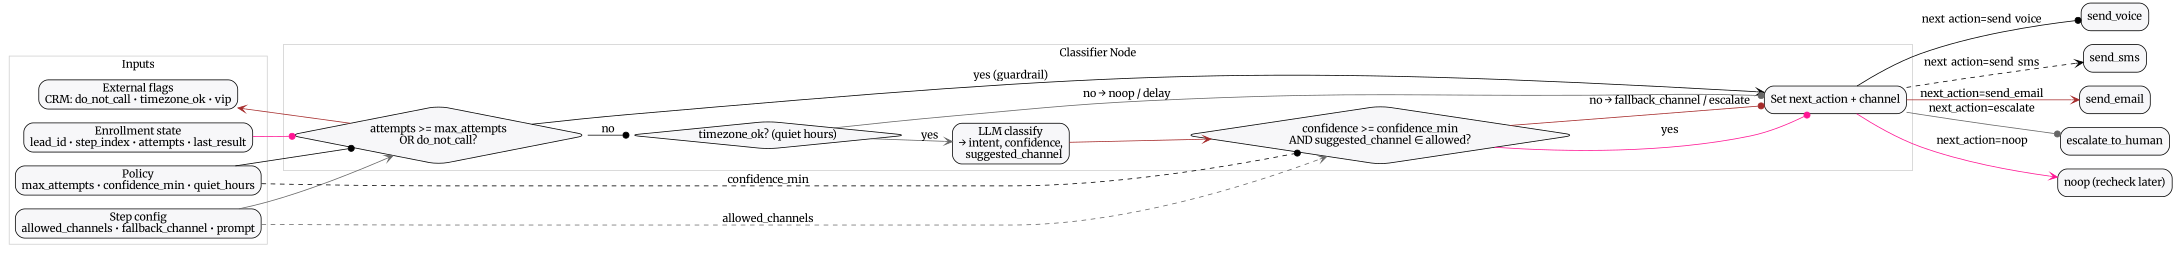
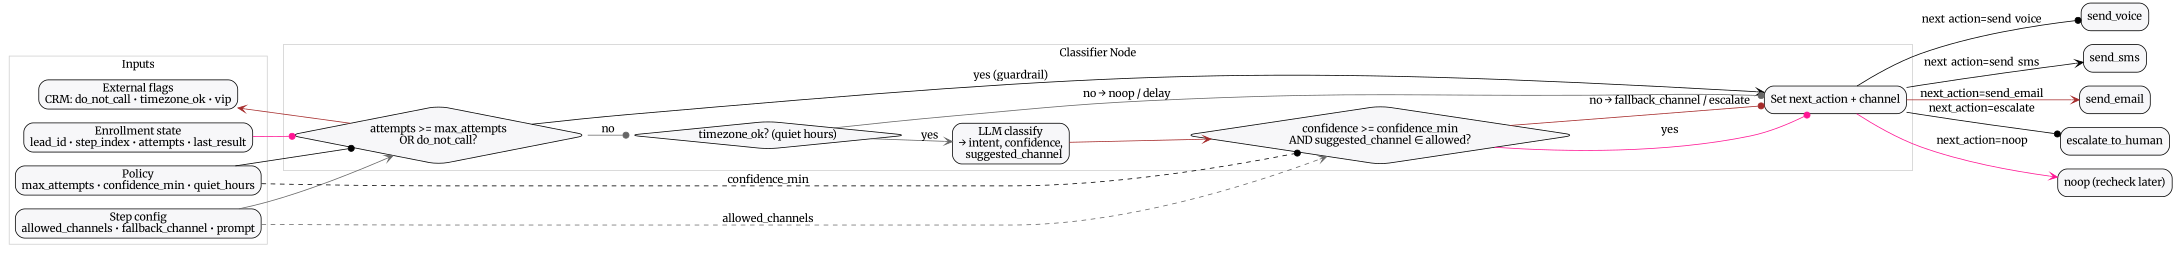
  digraph {
    fontname=Merriweather
    rankdir=LR
    node [color="#999" fillcolor="#f7f7f9" fontname=Merriweather shape=box style="rounded,filled"]
    edge [arrowhead=dot color=black fontname=Merriweather]
    n1 [label="Enrollment state\nlead_id • step_index • attempts • last_result"]
    n2 [label="Step config\nallowed_channels • fallback_channel • prompt"]
    n3 [label="Policy\nmax_attempts • confidence_min • quiet_hours"]
    n4 [label="External flags\nCRM: do_not_call • timezone_ok • vip"]
    n5 [label="attempts >= max_attempts\nOR do_not_call?" shape=diamond]
    n6 [label="timezone_ok? (quiet hours)" shape=diamond]
    n7 [label="LLM classify\n→ intent, confidence,\n   suggested_channel"]
    n8 [label="confidence >= confidence_min\nAND suggested_channel ∈ allowed?" shape=diamond]
    n9 [label="Set next_action + channel"]
    n10 [label=send_voice]
    n11 [label=send_sms]
    n12 [label=send_email]
    n13 [label=escalate_to_human]
    n14 [label="noop (recheck later)"]
    subgraph cluster_1 {
      color="#cfcfcf"
      label=Inputs
      n1
      n2
      n3
      n4
    }
    subgraph cluster_2 {
      color="#cfcfcf"
      label="Classifier Node"
      n5
      n6
      n7
      n8
      n9
    }
    n1 -> n5 [color=deeppink]
    n2 -> n5 [arrowhead=vee color=gray40]
    n2 -> n8 [arrowhead=vee color=gray40 label=allowed_channels style=dashed]
    n3 -> n5
    n3 -> n8 [label=confidence_min style=dashed]
    n5 -> n4 [arrowhead=vee color=brown]
-   n5 -> n6 [label=no]
+   n5 -> n6 [color=gray40 label=no]
    n5 -> n9 [arrowhead=vee label="yes (guardrail)"]
    n6 -> n7 [arrowhead=vee color=gray40 label=yes]
    n6 -> n9 [color=gray40 label="no → noop / delay"]
    n7 -> n8 [arrowhead=vee color=brown]
    n8 -> n9 [color=deeppink label=yes]
    n8 -> n9 [color=brown label="no → fallback_channel / escalate"]
    n9 -> n10 [label="next_action=send_voice"]
-   n9 -> n11 [arrowhead=vee label="next_action=send_sms" style=dashed]
+   n9 -> n11 [arrowhead=vee label="next_action=send_sms"]
    n9 -> n12 [arrowhead=vee color=brown label="next_action=send_email"]
-   n9 -> n13 [color=gray40 label="next_action=escalate"]
+   n9 -> n13 [label="next_action=escalate"]
    n9 -> n14 [arrowhead=vee color=deeppink label="next_action=noop"]
  }
